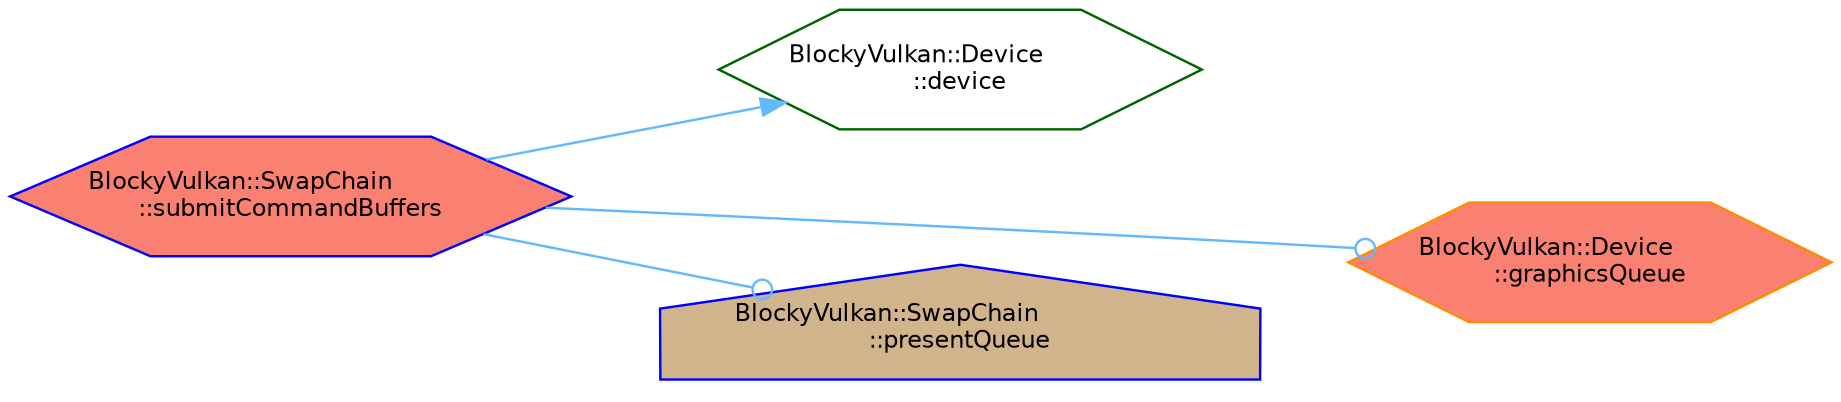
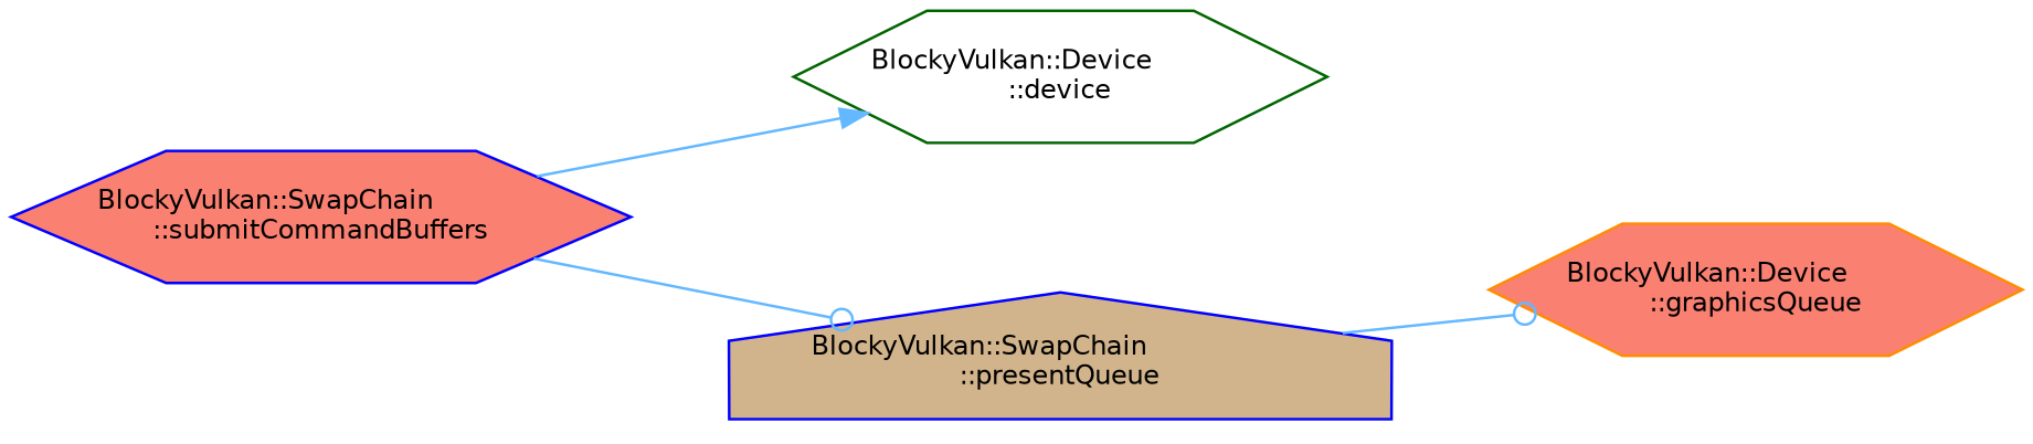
  digraph {
    rankdir=LR
    node [color=blue fillcolor=salmon fontname=Helvetica fontsize=10 shape=hexagon style=filled]
    edge [arrowhead=odot color=steelblue1 fontname=Helvetica fontsize=10 labelfontname=Helvetica labelfontsize=10 style=solid]
    n1 [fontcolor=black height=0.2 label="BlockyVulkan::SwapChain\l::submitCommandBuffers" width=0.4]
    n2 [color=darkgreen fillcolor=white height=0.2 label="BlockyVulkan::Device\l::device" width=0.4]
    n3 [color=darkorange height=0.2 label="BlockyVulkan::Device\l::graphicsQueue" width=0.4]
    n4 [fillcolor=tan height=0.2 label="BlockyVulkan::SwapChain\l::presentQueue" shape=house width=0.4]
    n1 -> n2 [arrowhead=normal]
-   n1 -> n3
+   n4 -> n3
    n1 -> n4
  }
